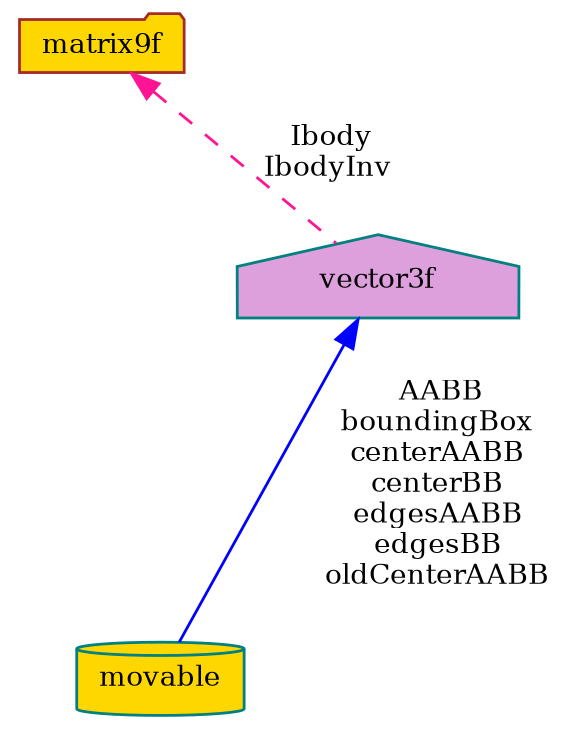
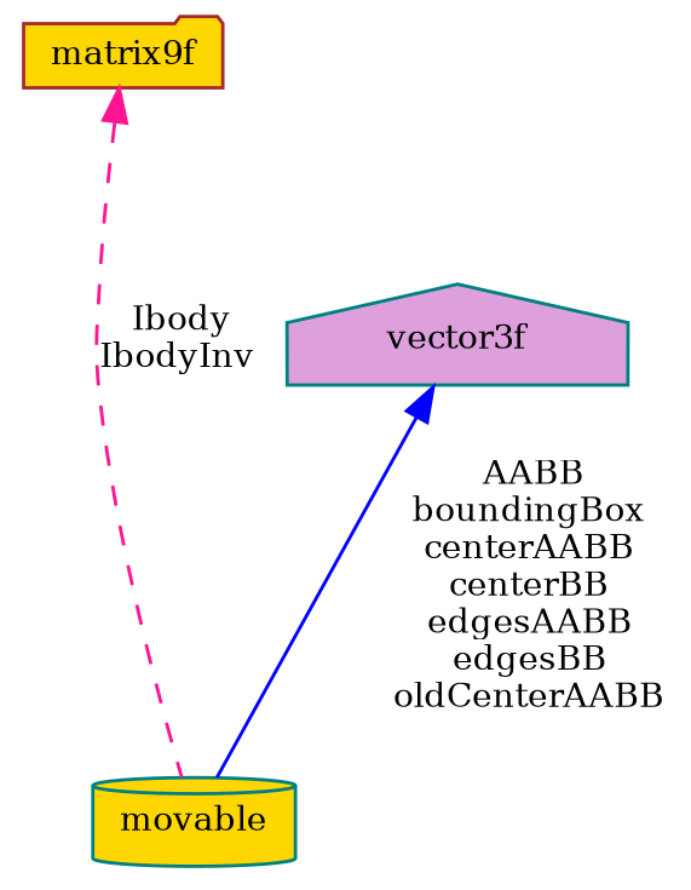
  digraph {
    fontname="DejaVu Serif"
    node [color=teal fillcolor=gold fontname="DejaVu Serif" fontsize=10 style=filled]
    edge [dir=back fontname="DejaVu Serif" fontsize=10 labelfontname=FreeSans labelfontsize=10]
    n1 [fontcolor=black height=0.2 label=movable shape=cylinder width=0.4]
    n2 [fillcolor=plum height=0.2 label=vector3f shape=house width=0.4]
    n3 [color=brown height=0.2 label=matrix9f shape=folder width=0.4]
    n2 -> n1 [color=blue label=" AABB\nboundingBox\ncenterAABB\ncenterBB\nedgesAABB\nedgesBB\noldCenterAABB" style=solid]
-   n3 -> n2 [color=deeppink label=" Ibody\nIbodyInv" style=dashed]
+   n3 -> n1 [color=deeppink label=" Ibody\nIbodyInv" style=dashed]
  }
